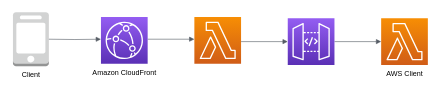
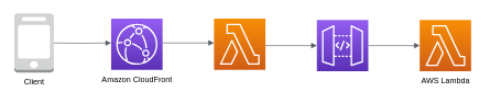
  <mxCell id="0" />
  <mxCell id="1" parent="0" />
  <mxCell id="2" value="" style="outlineConnect=0;dashed=0;verticalLabelPosition=bottom;verticalAlign=top;align=center;html=1;shape=mxgraph.aws3.mobile_client;fillColor=#D2D3D3;gradientColor=none;" parent="1" vertex="1"><mxGeometry x="20" y="20" width="60" height="90" as="geometry" /></mxCell>
  <mxCell id="3" value="Client" style="text;html=1;align=center;verticalAlign=middle;resizable=0;points=[];autosize=1;strokeColor=none;" parent="1" vertex="1"><mxGeometry x="25" y="115" width="50" height="20" as="geometry" /></mxCell>
  <mxCell id="4" value="" style="edgeStyle=orthogonalEdgeStyle;html=1;endArrow=none;elbow=vertical;startArrow=block;endFill=0;strokeColor=#545B64;rounded=0;startFill=1;entryX=1;entryY=0.5;entryDx=0;entryDy=0;entryPerimeter=0;" parent="1" target="2" edge="1"><mxGeometry width="100" relative="1" as="geometry"><mxPoint x="167" y="65" as="sourcePoint" /><mxPoint x="163" y="161" as="targetPoint" /></mxGeometry></mxCell>
  <mxCell id="5" value="" style="edgeStyle=orthogonalEdgeStyle;html=1;endArrow=none;elbow=vertical;startArrow=block;endFill=0;strokeColor=#545B64;rounded=0;startFill=1;entryX=1;entryY=0.5;entryDx=0;entryDy=0;entryPerimeter=0;exitX=0;exitY=0.5;exitDx=0;exitDy=0;exitPerimeter=0;" parent="1" edge="1"><mxGeometry width="100" relative="1" as="geometry"><mxPoint x="323" y="65" as="sourcePoint" /><mxPoint x="245" y="65" as="targetPoint" /></mxGeometry></mxCell>
  <mxCell id="6" value="" style="points=[[0,0,0],[0.25,0,0],[0.5,0,0],[0.75,0,0],[1,0,0],[0,1,0],[0.25,1,0],[0.5,1,0],[0.75,1,0],[1,1,0],[0,0.25,0],[0,0.5,0],[0,0.75,0],[1,0.25,0],[1,0.5,0],[1,0.75,0]];outlineConnect=0;fontColor=#232F3E;gradientColor=#945DF2;gradientDirection=north;fillColor=#5A30B5;strokeColor=#ffffff;dashed=0;verticalLabelPosition=bottom;verticalAlign=top;align=center;html=1;fontSize=12;fontStyle=0;aspect=fixed;shape=mxgraph.aws4.resourceIcon;resIcon=mxgraph.aws4.cloudfront;" parent="1" vertex="1"><mxGeometry x="167" y="28" width="78" height="78" as="geometry" /></mxCell>
  <mxCell id="7" value="Amazon CloudFront" style="text;html=1;align=center;verticalAlign=middle;resizable=0;points=[];autosize=1;strokeColor=none;" parent="1" vertex="1"><mxGeometry x="146" y="111" width="120" height="20" as="geometry" /></mxCell>
  <mxCell id="8" value="" style="points=[[0,0,0],[0.25,0,0],[0.5,0,0],[0.75,0,0],[1,0,0],[0,1,0],[0.25,1,0],[0.5,1,0],[0.75,1,0],[1,1,0],[0,0.25,0],[0,0.5,0],[0,0.75,0],[1,0.25,0],[1,0.5,0],[1,0.75,0]];outlineConnect=0;fontColor=#232F3E;gradientColor=#F78E04;gradientDirection=north;fillColor=#D05C17;strokeColor=#ffffff;dashed=0;verticalLabelPosition=bottom;verticalAlign=top;align=center;html=1;fontSize=12;fontStyle=0;aspect=fixed;shape=mxgraph.aws4.resourceIcon;resIcon=mxgraph.aws4.lambda;" parent="1" vertex="1"><mxGeometry x="323" y="28" width="78" height="78" as="geometry" /></mxCell>
  <mxCell id="9" value="" style="edgeStyle=orthogonalEdgeStyle;html=1;endArrow=none;elbow=vertical;startArrow=block;endFill=0;strokeColor=#545B64;rounded=0;startFill=1;entryX=1;entryY=0.5;entryDx=0;entryDy=0;entryPerimeter=0;exitX=0;exitY=0.5;exitDx=0;exitDy=0;exitPerimeter=0;" parent="1" edge="1"><mxGeometry width="100" relative="1" as="geometry"><mxPoint x="479" y="69" as="sourcePoint" /><mxPoint x="401" y="69" as="targetPoint" /></mxGeometry></mxCell>
  <mxCell id="10" value="" style="edgeStyle=orthogonalEdgeStyle;html=1;endArrow=none;elbow=vertical;startArrow=block;endFill=0;strokeColor=#545B64;rounded=0;startFill=1;" parent="1" edge="1"><mxGeometry width="100" relative="1" as="geometry"><mxPoint x="635" y="69" as="sourcePoint" /><mxPoint x="557" y="69" as="targetPoint" /></mxGeometry></mxCell>
  <mxCell id="11" value="" style="points=[[0,0,0],[0.25,0,0],[0.5,0,0],[0.75,0,0],[1,0,0],[0,1,0],[0.25,1,0],[0.5,1,0],[0.75,1,0],[1,1,0],[0,0.25,0],[0,0.5,0],[0,0.75,0],[1,0.25,0],[1,0.5,0],[1,0.75,0]];outlineConnect=0;fontColor=#232F3E;gradientColor=#945DF2;gradientDirection=north;fillColor=#5A30B5;strokeColor=#ffffff;dashed=0;verticalLabelPosition=bottom;verticalAlign=top;align=center;html=1;fontSize=12;fontStyle=0;aspect=fixed;shape=mxgraph.aws4.resourceIcon;resIcon=mxgraph.aws4.api_gateway;" parent="1" vertex="1"><mxGeometry x="479" y="30" width="78" height="78" as="geometry" /></mxCell>
  <mxCell id="12" value="" style="points=[[0,0,0],[0.25,0,0],[0.5,0,0],[0.75,0,0],[1,0,0],[0,1,0],[0.25,1,0],[0.5,1,0],[0.75,1,0],[1,1,0],[0,0.25,0],[0,0.5,0],[0,0.75,0],[1,0.25,0],[1,0.5,0],[1,0.75,0]];outlineConnect=0;fontColor=#232F3E;gradientColor=#F78E04;gradientDirection=north;fillColor=#D05C17;strokeColor=#ffffff;dashed=0;verticalLabelPosition=bottom;verticalAlign=top;align=center;html=1;fontSize=12;fontStyle=0;aspect=fixed;shape=mxgraph.aws4.resourceIcon;resIcon=mxgraph.aws4.lambda;" parent="1" vertex="1"><mxGeometry x="635" y="30" width="78" height="78" as="geometry" /></mxCell>
- <mxCell id="13" value="AWS Client" style="text;html=1;align=center;verticalAlign=middle;resizable=0;points=[];autosize=1;strokeColor=none;" parent="1" vertex="1"><mxGeometry x="629" y="113" width="90" height="20" as="geometry" /></mxCell>
+ <mxCell id="13" value="AWS Lambda" style="text;html=1;align=center;verticalAlign=middle;resizable=0;points=[];autosize=1;strokeColor=none;" parent="1" vertex="1"><mxGeometry x="629" y="113" width="90" height="20" as="geometry" /></mxCell>
